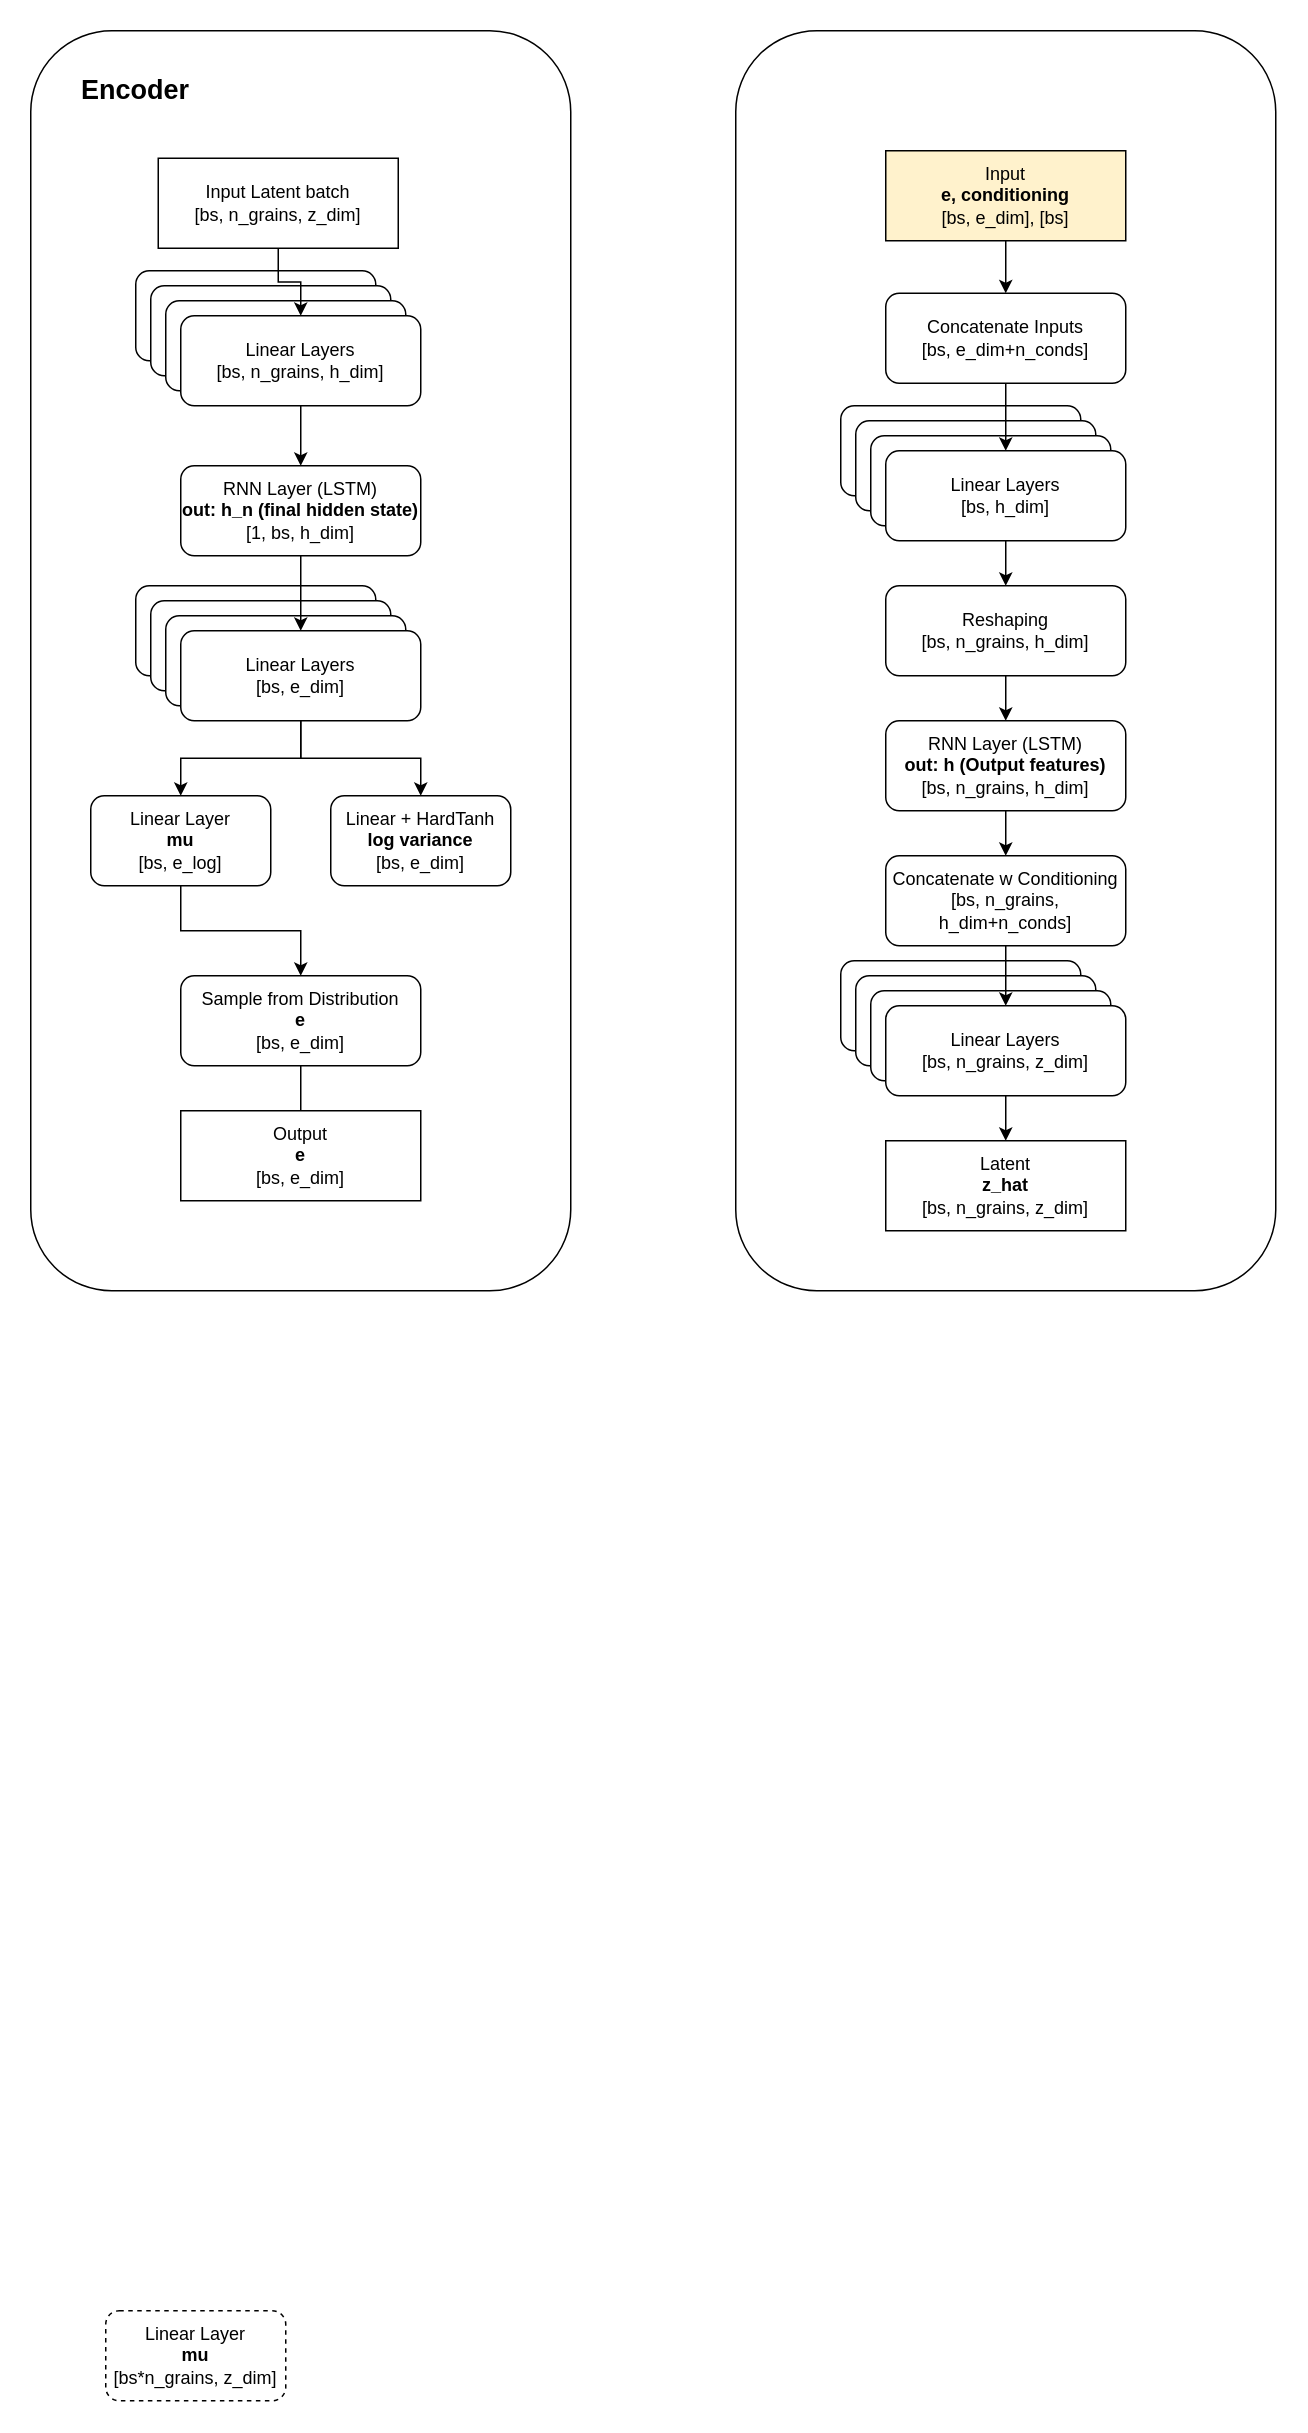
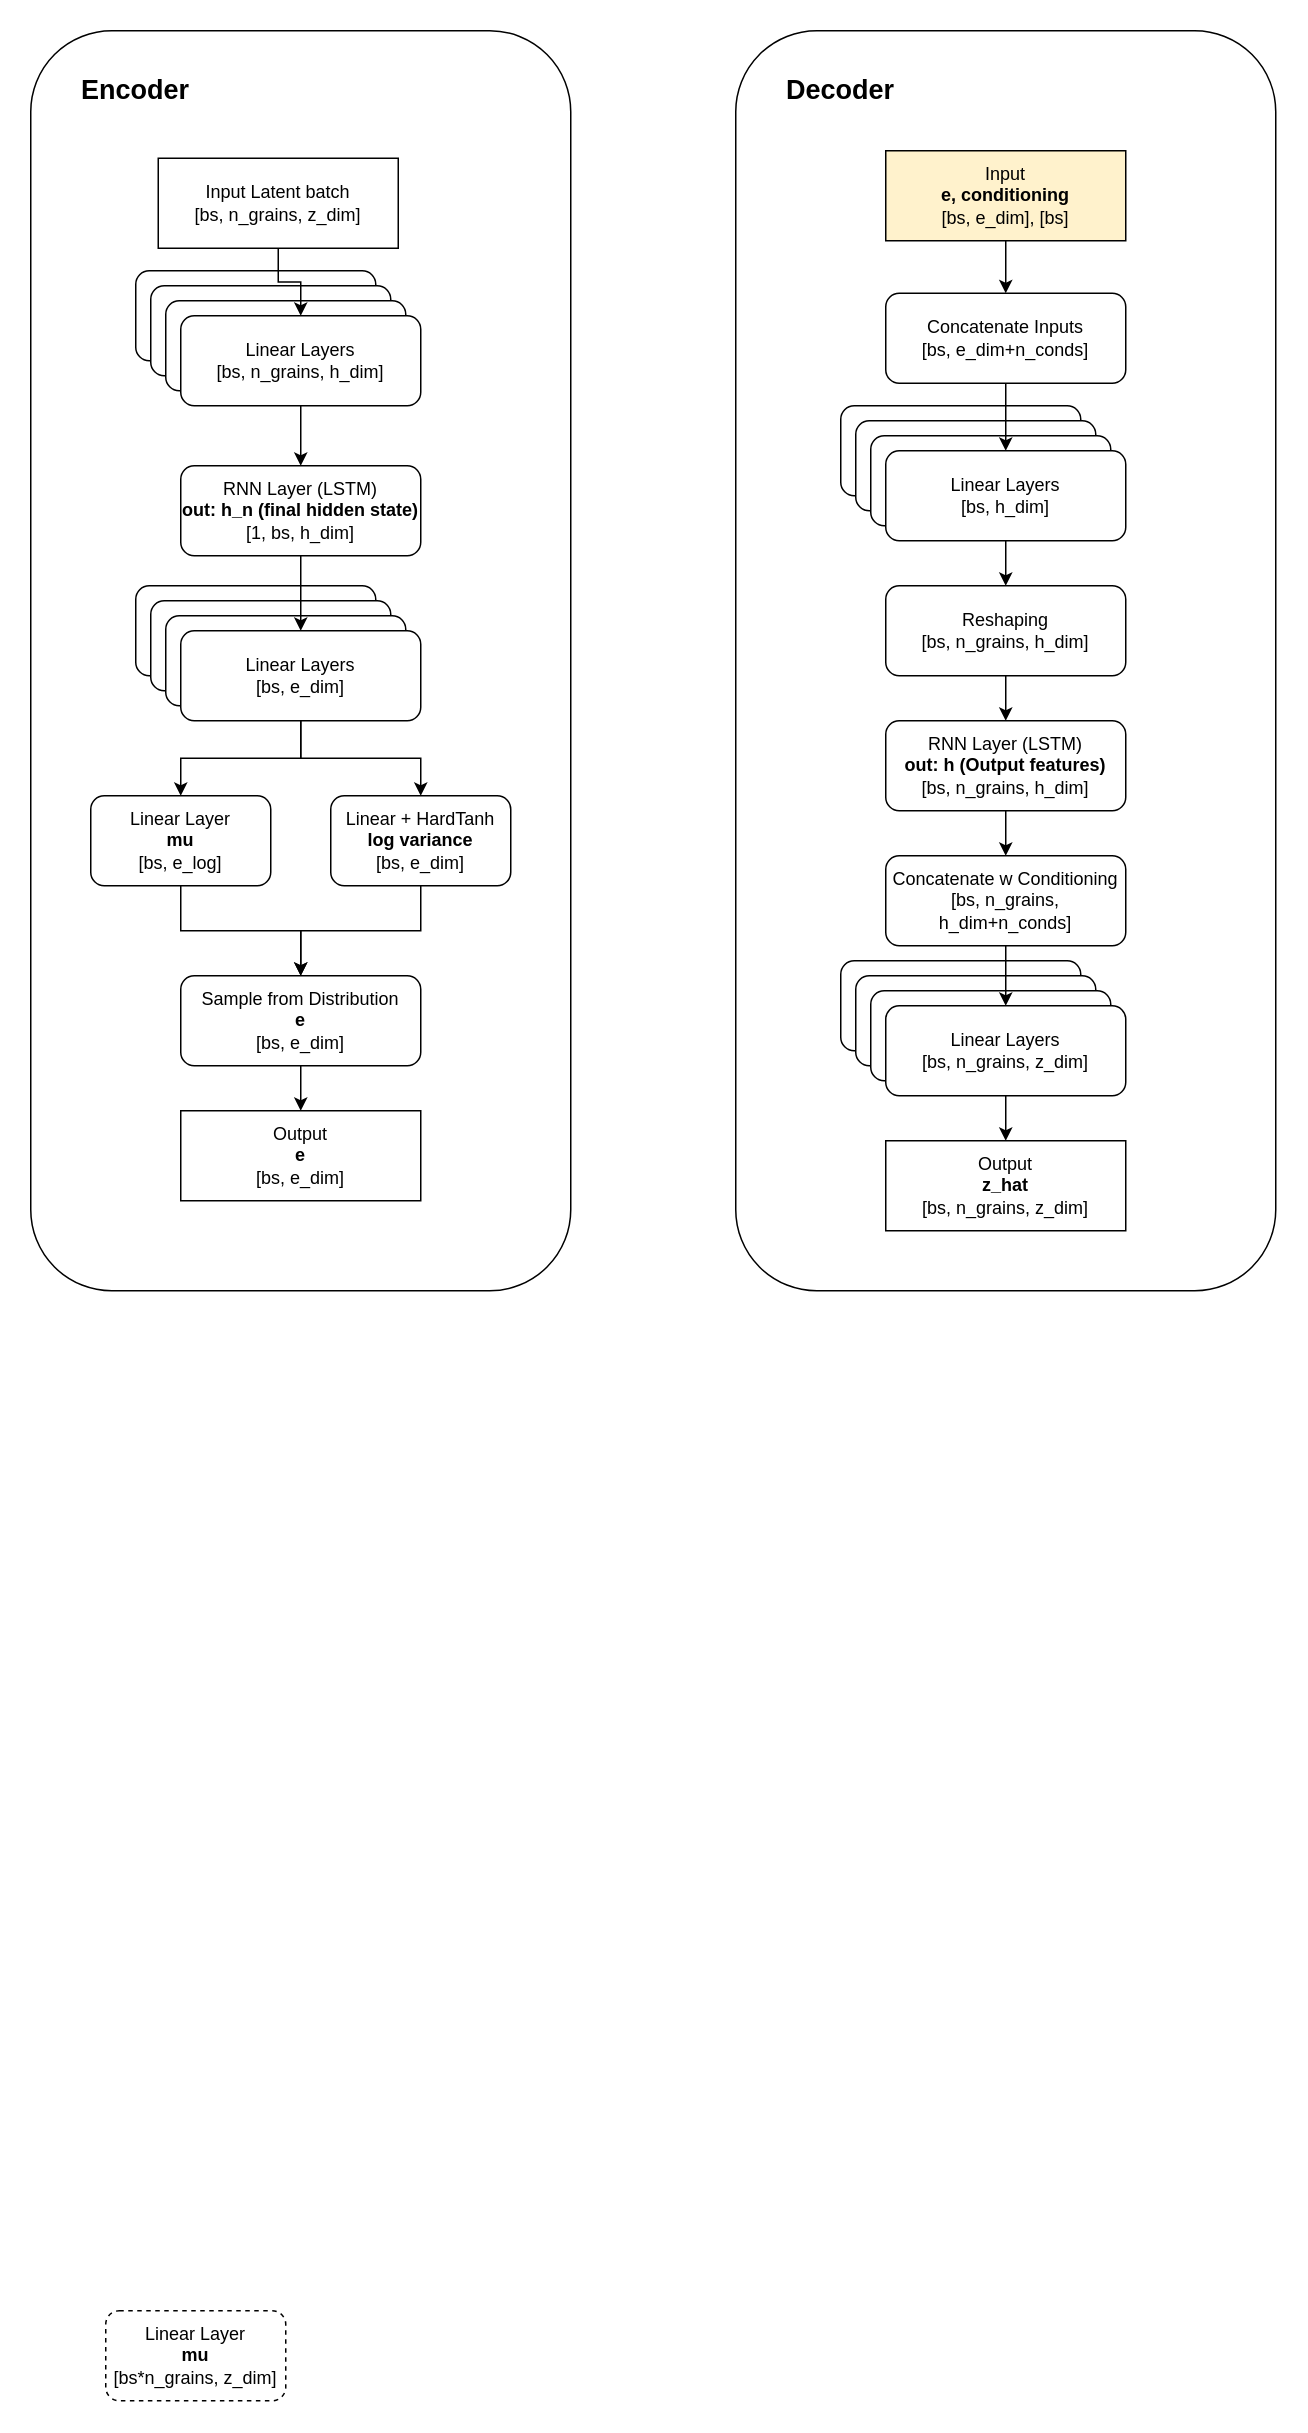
  <mxCell id="0" />
  <mxCell id="1" parent="0" />
  <mxCell id="2" value="" style="rounded=1;whiteSpace=wrap;html=1;" vertex="1" parent="1"><mxGeometry x="20" y="20" width="360" height="840" as="geometry" /></mxCell>
  <mxCell id="3" value="Input Latent batch&lt;br&gt;[bs, n_grains, z_dim]" style="rounded=0;whiteSpace=wrap;html=1;" vertex="1" parent="1"><mxGeometry x="105" y="105" width="160" height="60" as="geometry" /></mxCell>
  <mxCell id="4" value="Linear Layer&lt;br&gt;&lt;b&gt;mu&lt;br&gt;&lt;/b&gt;[bs*n_grains, z_dim]" style="rounded=1;whiteSpace=wrap;html=1;dashed=1;" vertex="1" parent="1"><mxGeometry x="70" y="1540" width="120" height="60" as="geometry" /></mxCell>
  <mxCell id="5" value="&lt;font style=&quot;font-size: 18px;&quot;&gt;&lt;b&gt;Encoder&lt;/b&gt;&lt;/font&gt;" style="text;html=1;strokeColor=none;fillColor=none;align=center;verticalAlign=middle;whiteSpace=wrap;rounded=0;" vertex="1" parent="1"><mxGeometry x="50" y="40" width="80" height="40" as="geometry" /></mxCell>
  <mxCell id="6" value="" style="rounded=1;whiteSpace=wrap;html=1;" vertex="1" parent="1"><mxGeometry x="490" y="20" width="360" height="840" as="geometry" /></mxCell>
+ <mxCell id="7" value="&lt;font style=&quot;font-size: 18px;&quot;&gt;&lt;b&gt;Decoder&lt;br&gt;&lt;/b&gt;&lt;/font&gt;" style="text;html=1;strokeColor=none;fillColor=none;align=center;verticalAlign=middle;whiteSpace=wrap;rounded=0;" vertex="1" parent="1"><mxGeometry x="520" y="40" width="80" height="40" as="geometry" /></mxCell>
  <mxCell id="8" value="" style="edgeStyle=orthogonalEdgeStyle;rounded=0;orthogonalLoop=1;jettySize=auto;html=1;" edge="1" parent="1" source="9" target="33"><mxGeometry relative="1" as="geometry" /></mxCell>
  <mxCell id="9" value="Input&lt;br&gt;&lt;b&gt;e, conditioning&lt;/b&gt;&lt;br&gt;[bs, e_dim], [bs]" style="rounded=0;whiteSpace=wrap;html=1;fillColor=#fff2cc;" vertex="1" parent="1"><mxGeometry x="590" y="100" width="160" height="60" as="geometry" /></mxCell>
  <mxCell id="10" value="" style="group" vertex="1" connectable="0" parent="1"><mxGeometry x="90" y="180" width="190" height="90" as="geometry" /></mxCell>
  <mxCell id="11" value="" style="rounded=1;whiteSpace=wrap;html=1;" vertex="1" parent="10"><mxGeometry width="160" height="60" as="geometry" /></mxCell>
  <mxCell id="12" value="" style="rounded=1;whiteSpace=wrap;html=1;" vertex="1" parent="10"><mxGeometry x="10" y="10" width="160" height="60" as="geometry" /></mxCell>
  <mxCell id="13" value="" style="rounded=1;whiteSpace=wrap;html=1;" vertex="1" parent="10"><mxGeometry x="20" y="20" width="160" height="60" as="geometry" /></mxCell>
  <mxCell id="14" value="Linear Layers&lt;br&gt;[bs, n_grains, h_dim]" style="rounded=1;whiteSpace=wrap;html=1;" vertex="1" parent="10"><mxGeometry x="30" y="30" width="160" height="60" as="geometry" /></mxCell>
  <mxCell id="15" style="edgeStyle=orthogonalEdgeStyle;rounded=0;orthogonalLoop=1;jettySize=auto;html=1;exitX=0.5;exitY=1;exitDx=0;exitDy=0;" edge="1" parent="1" source="3" target="14"><mxGeometry relative="1" as="geometry" /></mxCell>
  <mxCell id="16" value="RNN Layer (LSTM)&lt;br&gt;&lt;b&gt;out: h_n (final hidden state)&lt;/b&gt;&lt;br&gt;[1, bs, h_dim]" style="rounded=1;whiteSpace=wrap;html=1;" vertex="1" parent="1"><mxGeometry x="120" y="310" width="160" height="60" as="geometry" /></mxCell>
  <mxCell id="17" value="" style="edgeStyle=orthogonalEdgeStyle;rounded=0;orthogonalLoop=1;jettySize=auto;html=1;" edge="1" parent="1" source="14" target="16"><mxGeometry relative="1" as="geometry" /></mxCell>
  <mxCell id="18" value="" style="group" vertex="1" connectable="0" parent="1"><mxGeometry x="90" y="390" width="190" height="90" as="geometry" /></mxCell>
  <mxCell id="19" value="" style="rounded=1;whiteSpace=wrap;html=1;" vertex="1" parent="18"><mxGeometry width="160" height="60" as="geometry" /></mxCell>
  <mxCell id="20" value="" style="rounded=1;whiteSpace=wrap;html=1;" vertex="1" parent="18"><mxGeometry x="10" y="10" width="160" height="60" as="geometry" /></mxCell>
  <mxCell id="21" value="" style="rounded=1;whiteSpace=wrap;html=1;" vertex="1" parent="18"><mxGeometry x="20" y="20" width="160" height="60" as="geometry" /></mxCell>
  <mxCell id="22" value="Linear Layers&lt;br&gt;[bs, e_dim]" style="rounded=1;whiteSpace=wrap;html=1;" vertex="1" parent="18"><mxGeometry x="30" y="30" width="160" height="60" as="geometry" /></mxCell>
  <mxCell id="23" value="" style="edgeStyle=orthogonalEdgeStyle;rounded=0;orthogonalLoop=1;jettySize=auto;html=1;" edge="1" parent="1" source="16" target="22"><mxGeometry relative="1" as="geometry"><mxPoint x="200.053" y="400" as="targetPoint" /></mxGeometry></mxCell>
+ <mxCell id="24" style="edgeStyle=orthogonalEdgeStyle;rounded=0;orthogonalLoop=1;jettySize=auto;html=1;entryX=0.5;entryY=0;entryDx=0;entryDy=0;" edge="1" parent="1" source="25" target="31"><mxGeometry relative="1" as="geometry" /></mxCell>
  <mxCell id="25" value="Linear + HardTanh&lt;br&gt;&lt;b&gt;log variance&lt;br&gt;&lt;/b&gt;[bs, e_dim]" style="rounded=1;whiteSpace=wrap;html=1;" vertex="1" parent="1"><mxGeometry x="220" y="530" width="120" height="60" as="geometry" /></mxCell>
  <mxCell id="26" style="edgeStyle=orthogonalEdgeStyle;rounded=0;orthogonalLoop=1;jettySize=auto;html=1;entryX=0.5;entryY=0;entryDx=0;entryDy=0;" edge="1" parent="1" source="27" target="31"><mxGeometry relative="1" as="geometry" /></mxCell>
  <mxCell id="27" value="Linear Layer&lt;br&gt;&lt;b&gt;mu&lt;br&gt;&lt;/b&gt;[bs, e_log]" style="rounded=1;whiteSpace=wrap;html=1;" vertex="1" parent="1"><mxGeometry x="60" y="530" width="120" height="60" as="geometry" /></mxCell>
  <mxCell id="28" style="edgeStyle=orthogonalEdgeStyle;rounded=0;orthogonalLoop=1;jettySize=auto;html=1;" edge="1" parent="1" source="22" target="27"><mxGeometry relative="1" as="geometry" /></mxCell>
  <mxCell id="29" style="edgeStyle=orthogonalEdgeStyle;rounded=0;orthogonalLoop=1;jettySize=auto;html=1;" edge="1" parent="1" source="22" target="25"><mxGeometry relative="1" as="geometry" /></mxCell>
- <mxCell id="30" value="" style="edgeStyle=orthogonalEdgeStyle;rounded=0;orthogonalLoop=1;jettySize=auto;html=1;endArrow=none;" edge="1" parent="1" source="31" target="32"><mxGeometry relative="1" as="geometry" /></mxCell>
+ <mxCell id="30" value="" style="edgeStyle=orthogonalEdgeStyle;rounded=0;orthogonalLoop=1;jettySize=auto;html=1;" edge="1" parent="1" source="31" target="32"><mxGeometry relative="1" as="geometry" /></mxCell>
  <mxCell id="31" value="Sample from Distribution&lt;br&gt;&lt;b&gt;e&lt;/b&gt;&lt;br&gt;[bs, e_dim]" style="rounded=1;whiteSpace=wrap;html=1;" vertex="1" parent="1"><mxGeometry x="120" y="650" width="160" height="60" as="geometry" /></mxCell>
  <mxCell id="32" value="Output&lt;br&gt;&lt;b&gt;e&lt;/b&gt;&lt;br&gt;[bs, e_dim]" style="rounded=0;whiteSpace=wrap;html=1;" vertex="1" parent="1"><mxGeometry x="120" y="740" width="160" height="60" as="geometry" /></mxCell>
  <mxCell id="33" value="Concatenate Inputs&lt;br&gt;[bs, e_dim+n_conds]" style="rounded=1;whiteSpace=wrap;html=1;" vertex="1" parent="1"><mxGeometry x="590" y="195" width="160" height="60" as="geometry" /></mxCell>
  <mxCell id="34" value="" style="group" vertex="1" connectable="0" parent="1"><mxGeometry x="560" y="270" width="190" height="90" as="geometry" /></mxCell>
  <mxCell id="35" value="" style="rounded=1;whiteSpace=wrap;html=1;" vertex="1" parent="34"><mxGeometry width="160" height="60" as="geometry" /></mxCell>
  <mxCell id="36" value="" style="rounded=1;whiteSpace=wrap;html=1;" vertex="1" parent="34"><mxGeometry x="10" y="10" width="160" height="60" as="geometry" /></mxCell>
  <mxCell id="37" value="" style="rounded=1;whiteSpace=wrap;html=1;" vertex="1" parent="34"><mxGeometry x="20" y="20" width="160" height="60" as="geometry" /></mxCell>
  <mxCell id="38" value="Linear Layers&lt;br&gt;[bs, h_dim]" style="rounded=1;whiteSpace=wrap;html=1;" vertex="1" parent="34"><mxGeometry x="30" y="30" width="160" height="60" as="geometry" /></mxCell>
  <mxCell id="39" style="edgeStyle=orthogonalEdgeStyle;rounded=0;orthogonalLoop=1;jettySize=auto;html=1;exitX=0.5;exitY=1;exitDx=0;exitDy=0;entryX=0.5;entryY=0;entryDx=0;entryDy=0;" edge="1" parent="1" source="33" target="38"><mxGeometry relative="1" as="geometry" /></mxCell>
  <mxCell id="40" value="" style="edgeStyle=orthogonalEdgeStyle;rounded=0;orthogonalLoop=1;jettySize=auto;html=1;" edge="1" parent="1" source="41" target="44"><mxGeometry relative="1" as="geometry" /></mxCell>
  <mxCell id="41" value="Reshaping&lt;br&gt;[bs, n_grains, h_dim]" style="rounded=1;whiteSpace=wrap;html=1;" vertex="1" parent="1"><mxGeometry x="590" y="390" width="160" height="60" as="geometry" /></mxCell>
  <mxCell id="42" value="" style="edgeStyle=orthogonalEdgeStyle;rounded=0;orthogonalLoop=1;jettySize=auto;html=1;" edge="1" parent="1" source="38" target="41"><mxGeometry relative="1" as="geometry" /></mxCell>
  <mxCell id="43" value="" style="edgeStyle=orthogonalEdgeStyle;rounded=0;orthogonalLoop=1;jettySize=auto;html=1;" edge="1" parent="1" source="44" target="45"><mxGeometry relative="1" as="geometry" /></mxCell>
  <mxCell id="44" value="RNN Layer (LSTM)&lt;br&gt;&lt;b&gt;out: h (Output features)&lt;/b&gt;&lt;br&gt;[bs, n_grains, h_dim]" style="rounded=1;whiteSpace=wrap;html=1;" vertex="1" parent="1"><mxGeometry x="590" y="480" width="160" height="60" as="geometry" /></mxCell>
  <mxCell id="45" value="Concatenate w Conditioning&lt;br&gt;[bs, n_grains, h_dim+n_conds]" style="rounded=1;whiteSpace=wrap;html=1;" vertex="1" parent="1"><mxGeometry x="590" y="570" width="160" height="60" as="geometry" /></mxCell>
  <mxCell id="46" value="" style="group" vertex="1" connectable="0" parent="1"><mxGeometry x="560" y="640" width="190" height="90" as="geometry" /></mxCell>
  <mxCell id="47" value="" style="rounded=1;whiteSpace=wrap;html=1;" vertex="1" parent="46"><mxGeometry width="160" height="60" as="geometry" /></mxCell>
  <mxCell id="48" value="" style="rounded=1;whiteSpace=wrap;html=1;" vertex="1" parent="46"><mxGeometry x="10" y="10" width="160" height="60" as="geometry" /></mxCell>
  <mxCell id="49" value="" style="rounded=1;whiteSpace=wrap;html=1;" vertex="1" parent="46"><mxGeometry x="20" y="20" width="160" height="60" as="geometry" /></mxCell>
  <mxCell id="50" value="Linear Layers&lt;br&gt;[bs, n_grains, z_dim]" style="rounded=1;whiteSpace=wrap;html=1;" vertex="1" parent="46"><mxGeometry x="30" y="30" width="160" height="60" as="geometry" /></mxCell>
  <mxCell id="51" style="edgeStyle=orthogonalEdgeStyle;rounded=0;orthogonalLoop=1;jettySize=auto;html=1;exitX=0.5;exitY=1;exitDx=0;exitDy=0;entryX=0.5;entryY=0;entryDx=0;entryDy=0;" edge="1" parent="1" source="45" target="50"><mxGeometry relative="1" as="geometry" /></mxCell>
- <mxCell id="52" value="Latent&lt;br&gt;&lt;b&gt;z_hat&lt;/b&gt;&lt;br&gt;[bs, n_grains, z_dim]" style="rounded=0;whiteSpace=wrap;html=1;" vertex="1" parent="1"><mxGeometry x="590" y="760" width="160" height="60" as="geometry" /></mxCell>
+ <mxCell id="52" value="Output&lt;br&gt;&lt;b&gt;z_hat&lt;/b&gt;&lt;br&gt;[bs, n_grains, z_dim]" style="rounded=0;whiteSpace=wrap;html=1;" vertex="1" parent="1"><mxGeometry x="590" y="760" width="160" height="60" as="geometry" /></mxCell>
  <mxCell id="53" value="" style="edgeStyle=orthogonalEdgeStyle;rounded=0;orthogonalLoop=1;jettySize=auto;html=1;" edge="1" parent="1" source="50" target="52"><mxGeometry relative="1" as="geometry" /></mxCell>
